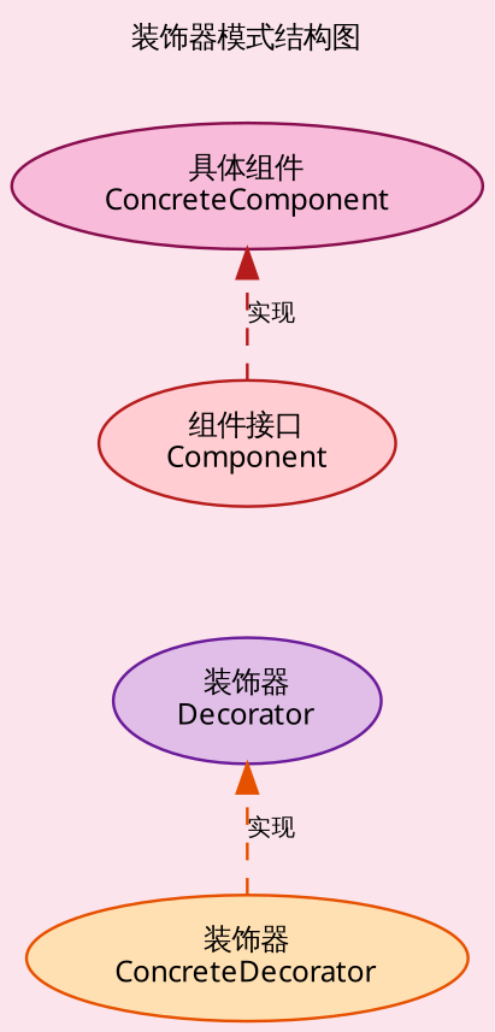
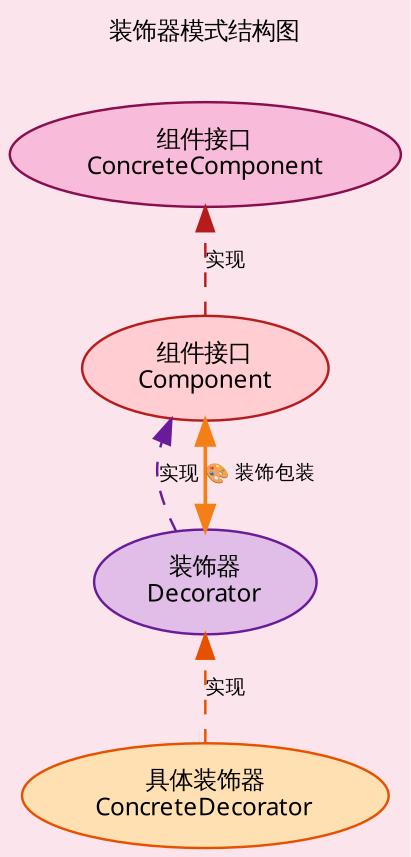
  digraph {
    bgcolor="#fce4ec"
    fontname="Microsoft YaHei"
    fontsize=10
    label="装饰器模式结构图"
    labelloc=t
    rankdir=BT
    node [fontname="Microsoft YaHei" fontsize=10 style="filled,rounded"]
    edge [fontname="Microsoft YaHei" fontsize=8 style=dashed]
    n1 [color="#b71c1c" fillcolor="#ffcdd2" label="组件接口\nComponent"]
-   n2 [color="#880e4f" fillcolor="#f8bbd9" label="具体组件\nConcreteComponent"]
+   n2 [color="#880e4f" fillcolor="#f8bbd9" label="组件接口\nConcreteComponent"]
    n3 [color="#6a1b9a" fillcolor="#e1bee7" label="装饰器\nDecorator"]
-   n4 [color="#e65100" fillcolor="#ffe0b2" label="装饰器\nConcreteDecorator"]
+   n4 [color="#e65100" fillcolor="#ffe0b2" label="具体装饰器\nConcreteDecorator"]
    n1 -> n2 [color="#b71c1c" label="实现"]
+   n3 -> n1 [color="#6a1b9a" label="实现"]
+   n3 -> n1 [color="#f57f17" dir=both label="🎨 装饰包装" penwidth=1.5 style=bold]
    n4 -> n3 [color="#e65100" label="实现"]
  }
